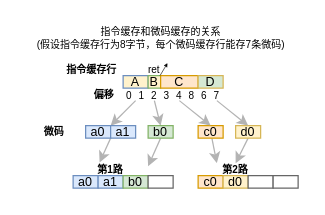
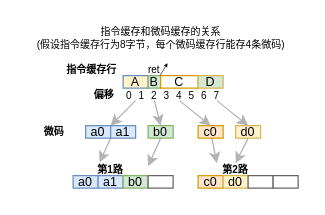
  <mxCell id="0" />
  <mxCell id="1" parent="0" />
  <mxCell id="2" style="edgeStyle=none;html=1;entryX=0;entryY=0;entryDx=0;entryDy=0;fontSize=8;exitX=1;exitY=1;exitDx=0;exitDy=0;strokeColor=#B3B3B3;fillColor=#bac8d3;" parent="1" source="9" target="21" edge="1"><mxGeometry relative="1" as="geometry"><mxPoint x="89" y="80" as="sourcePoint" /></mxGeometry></mxCell>
  <mxCell id="3" value="A" style="rounded=0;whiteSpace=wrap;html=1;fontSize=10;fillColor=#fff2cc;strokeColor=#6c8ebf;" parent="1" vertex="1"><mxGeometry x="98" y="60" width="20" height="10" as="geometry" /></mxCell>
  <mxCell id="4" style="edgeStyle=none;html=1;entryX=0.5;entryY=0;entryDx=0;entryDy=0;fontSize=8;exitX=0.5;exitY=1;exitDx=0;exitDy=0;strokeColor=#B3B3B3;" parent="1" source="11" target="28" edge="1"><mxGeometry relative="1" as="geometry"><mxPoint x="119" y="90" as="sourcePoint" /></mxGeometry></mxCell>
- <mxCell id="5" value="B" style="rounded=0;whiteSpace=wrap;html=1;fontSize=10;fillColor=#fff2cc;strokeColor=#82b366;" parent="1" vertex="1"><mxGeometry x="118" y="60" width="10" height="10" as="geometry" /></mxCell>
- <mxCell id="6" value="C" style="rounded=0;whiteSpace=wrap;html=1;fontSize=10;fillColor=#ffe6cc;strokeColor=#d79b00;" parent="1" vertex="1"><mxGeometry x="128" y="60" width="30" height="10" as="geometry" /></mxCell>
+ <mxCell id="5" value="B" style="rounded=0;whiteSpace=wrap;html=1;fontSize=10;fillColor=#d5e8d4;strokeColor=#82b366;" parent="1" vertex="1"><mxGeometry x="118" y="60" width="10" height="10" as="geometry" /></mxCell>
+ <mxCell id="6" value="C" style="rounded=0;whiteSpace=wrap;html=1;fontSize=10;fillColor=#ffffff;strokeColor=#d79b00;" parent="1" vertex="1"><mxGeometry x="128" y="60" width="30" height="10" as="geometry" /></mxCell>
  <mxCell id="7" value="D" style="rounded=0;whiteSpace=wrap;html=1;fontSize=10;fillColor=#d5e8d4;strokeColor=#d6b656;" parent="1" vertex="1"><mxGeometry x="158" y="60" width="20" height="10" as="geometry" /></mxCell>
  <mxCell id="8" value="" style="group" parent="1" vertex="1" connectable="0"><mxGeometry x="98" y="70" width="80" height="10" as="geometry" /></mxCell>
  <mxCell id="9" value="&lt;span style=&quot;font-size: 8px;&quot;&gt;0&lt;/span&gt;" style="text;html=1;strokeColor=none;fillColor=none;align=center;verticalAlign=middle;whiteSpace=wrap;rounded=0;spacingLeft=0;spacing=2;spacingRight=0;spacingBottom=1;" parent="8" vertex="1"><mxGeometry width="10" height="10" as="geometry" /></mxCell>
  <mxCell id="10" value="&lt;span style=&quot;font-size: 8px;&quot;&gt;1&lt;/span&gt;" style="text;html=1;strokeColor=none;fillColor=none;align=center;verticalAlign=middle;whiteSpace=wrap;rounded=0;spacingLeft=0;spacing=2;spacingRight=0;spacingBottom=1;" parent="8" vertex="1"><mxGeometry x="10" width="10" height="10" as="geometry" /></mxCell>
  <mxCell id="11" value="&lt;span style=&quot;font-size: 8px;&quot;&gt;2&lt;/span&gt;" style="text;html=1;strokeColor=none;fillColor=none;align=center;verticalAlign=middle;whiteSpace=wrap;rounded=0;spacingLeft=0;spacing=2;spacingRight=0;spacingBottom=1;" parent="8" vertex="1"><mxGeometry x="20" width="10" height="10" as="geometry" /></mxCell>
  <mxCell id="12" value="&lt;span style=&quot;font-size: 8px;&quot;&gt;3&lt;/span&gt;" style="text;html=1;strokeColor=none;fillColor=none;align=center;verticalAlign=middle;whiteSpace=wrap;rounded=0;spacingLeft=0;spacing=2;spacingRight=0;spacingBottom=1;" parent="8" vertex="1"><mxGeometry x="30" width="10" height="10" as="geometry" /></mxCell>
  <mxCell id="13" value="&lt;span style=&quot;font-size: 8px;&quot;&gt;4&lt;/span&gt;" style="text;html=1;strokeColor=none;fillColor=none;align=center;verticalAlign=middle;whiteSpace=wrap;rounded=0;spacingLeft=0;spacing=2;spacingRight=0;spacingBottom=1;" parent="8" vertex="1"><mxGeometry x="40" width="10" height="10" as="geometry" /></mxCell>
- <mxCell id="14" value="&lt;span style=&quot;font-size: 8px;&quot;&gt;8&lt;/span&gt;" style="text;html=1;strokeColor=none;fillColor=none;align=center;verticalAlign=middle;whiteSpace=wrap;rounded=0;spacingLeft=0;spacing=2;spacingRight=0;spacingBottom=1;" parent="8" vertex="1"><mxGeometry x="50" width="10" height="10" as="geometry" /></mxCell>
+ <mxCell id="14" value="&lt;span style=&quot;font-size: 8px;&quot;&gt;5&lt;/span&gt;" style="text;html=1;strokeColor=none;fillColor=none;align=center;verticalAlign=middle;whiteSpace=wrap;rounded=0;spacingLeft=0;spacing=2;spacingRight=0;spacingBottom=1;" parent="8" vertex="1"><mxGeometry x="50" width="10" height="10" as="geometry" /></mxCell>
  <mxCell id="15" value="&lt;span style=&quot;font-size: 8px;&quot;&gt;6&lt;/span&gt;" style="text;html=1;strokeColor=none;fillColor=none;align=center;verticalAlign=middle;whiteSpace=wrap;rounded=0;spacingLeft=0;spacing=2;spacingRight=0;spacingBottom=1;" parent="8" vertex="1"><mxGeometry x="60" width="10" height="10" as="geometry" /></mxCell>
  <mxCell id="16" value="&lt;span style=&quot;font-size: 8px;&quot;&gt;7&lt;/span&gt;" style="text;html=1;strokeColor=none;fillColor=none;align=center;verticalAlign=middle;whiteSpace=wrap;rounded=0;spacingLeft=0;spacing=2;spacingRight=0;spacingBottom=1;" parent="8" vertex="1"><mxGeometry x="70" width="10" height="10" as="geometry" /></mxCell>
  <mxCell id="17" value="&lt;b&gt;偏移&lt;/b&gt;" style="text;html=1;strokeColor=none;fillColor=none;align=center;verticalAlign=middle;whiteSpace=wrap;rounded=0;fontSize=8;" parent="1" vertex="1"><mxGeometry x="68" y="70" width="30" height="10" as="geometry" /></mxCell>
  <mxCell id="18" value="&lt;b&gt;指令缓存行&lt;/b&gt;" style="text;html=1;strokeColor=none;fillColor=none;align=center;verticalAlign=middle;whiteSpace=wrap;rounded=0;fontSize=8;" parent="1" vertex="1"><mxGeometry x="48" y="50" width="50" height="10" as="geometry" /></mxCell>
  <mxCell id="19" style="edgeStyle=none;html=1;exitX=0;exitY=1;exitDx=0;exitDy=0;fontSize=8;strokeColor=#B3B3B3;entryX=0.353;entryY=-0.056;entryDx=0;entryDy=0;entryPerimeter=0;" parent="1" source="21" target="41" edge="1"><mxGeometry relative="1" as="geometry"><mxPoint x="59" y="130" as="targetPoint" /></mxGeometry></mxCell>
  <mxCell id="20" value="a0" style="rounded=0;whiteSpace=wrap;html=1;fontSize=10;fillColor=#dae8fc;strokeColor=#6c8ebf;" parent="1" vertex="1"><mxGeometry x="68" y="100" width="20" height="10" as="geometry" /></mxCell>
  <mxCell id="21" value="a1" style="rounded=0;whiteSpace=wrap;html=1;fontSize=10;fillColor=#dae8fc;strokeColor=#6c8ebf;" parent="1" vertex="1"><mxGeometry x="88" y="100" width="20" height="10" as="geometry" /></mxCell>
  <mxCell id="22" value="&lt;font style=&quot;font-size: 10px;&quot;&gt;a0&lt;/font&gt;" style="rounded=0;whiteSpace=wrap;html=1;fontSize=8;fillColor=#dae8fc;strokeColor=#6c8ebf;" parent="1" vertex="1"><mxGeometry x="58" y="140" width="20" height="10" as="geometry" /></mxCell>
  <mxCell id="23" value="&lt;span style=&quot;font-size: 10px;&quot;&gt;a1&lt;/span&gt;" style="rounded=0;whiteSpace=wrap;html=1;fontSize=8;fillColor=#dae8fc;strokeColor=#6c8ebf;" parent="1" vertex="1"><mxGeometry x="78" y="140" width="20" height="10" as="geometry" /></mxCell>
  <mxCell id="24" value="b0" style="rounded=0;whiteSpace=wrap;html=1;fontSize=10;fillColor=#d5e8d4;strokeColor=#82b366;" parent="1" vertex="1"><mxGeometry x="98" y="140" width="20" height="10" as="geometry" /></mxCell>
  <mxCell id="25" value="&lt;font style=&quot;font-size: 10px;&quot;&gt;c0&lt;/font&gt;" style="rounded=0;whiteSpace=wrap;html=1;fontSize=10;fillColor=#ffe6cc;strokeColor=#d79b00;" parent="1" vertex="1"><mxGeometry x="158" y="140" width="20" height="10" as="geometry" /></mxCell>
  <mxCell id="26" value="d0" style="rounded=0;whiteSpace=wrap;html=1;fontSize=10;fillColor=#fff2cc;strokeColor=#d6b656;" parent="1" vertex="1"><mxGeometry x="178" y="140" width="20" height="10" as="geometry" /></mxCell>
  <mxCell id="27" style="edgeStyle=none;html=1;fontSize=8;strokeColor=#B3B3B3;exitX=0.5;exitY=1;exitDx=0;exitDy=0;entryX=1;entryY=0.25;entryDx=0;entryDy=0;" parent="1" source="28" target="41" edge="1"><mxGeometry relative="1" as="geometry"><mxPoint x="99" y="130" as="targetPoint" /></mxGeometry></mxCell>
  <mxCell id="28" value="b0" style="rounded=0;whiteSpace=wrap;html=1;fontSize=10;fillColor=#d5e8d4;strokeColor=#82b366;" parent="1" vertex="1"><mxGeometry x="118" y="100" width="20" height="10" as="geometry" /></mxCell>
  <mxCell id="29" style="edgeStyle=none;html=1;fontSize=8;strokeColor=#B3B3B3;entryX=0.25;entryY=0;entryDx=0;entryDy=0;" parent="1" source="30" target="42" edge="1"><mxGeometry relative="1" as="geometry"><mxPoint x="169" y="130" as="targetPoint" /></mxGeometry></mxCell>
  <mxCell id="30" value="&lt;font style=&quot;font-size: 10px;&quot;&gt;c0&lt;/font&gt;" style="rounded=0;whiteSpace=wrap;html=1;fontSize=10;fillColor=#ffe6cc;strokeColor=#d79b00;" parent="1" vertex="1"><mxGeometry x="158" y="100" width="20" height="10" as="geometry" /></mxCell>
  <mxCell id="31" style="edgeStyle=none;html=1;exitX=0.5;exitY=1;exitDx=0;exitDy=0;fontSize=8;strokeColor=#B3B3B3;entryX=0.5;entryY=0;entryDx=0;entryDy=0;" parent="1" source="32" target="42" edge="1"><mxGeometry relative="1" as="geometry"><mxPoint x="189" y="130" as="targetPoint" /></mxGeometry></mxCell>
  <mxCell id="32" value="d0" style="rounded=0;whiteSpace=wrap;html=1;fontSize=10;fillColor=#fff2cc;strokeColor=#d6b656;" parent="1" vertex="1"><mxGeometry x="188" y="100" width="20" height="10" as="geometry" /></mxCell>
  <mxCell id="33" value="&lt;b&gt;微码&lt;/b&gt;" style="text;html=1;strokeColor=none;fillColor=none;align=center;verticalAlign=middle;whiteSpace=wrap;rounded=0;fontSize=8;" parent="1" vertex="1"><mxGeometry x="28" y="100" width="30" height="10" as="geometry" /></mxCell>
  <mxCell id="34" style="edgeStyle=none;html=1;exitX=0.5;exitY=1;exitDx=0;exitDy=0;entryX=0.5;entryY=0;entryDx=0;entryDy=0;fontSize=8;strokeColor=#B3B3B3;" parent="1" source="13" target="30" edge="1"><mxGeometry relative="1" as="geometry" /></mxCell>
  <mxCell id="35" style="edgeStyle=none;html=1;exitX=0.5;exitY=1;exitDx=0;exitDy=0;entryX=0.5;entryY=0;entryDx=0;entryDy=0;fontSize=8;strokeColor=#B3B3B3;" parent="1" source="16" target="32" edge="1"><mxGeometry relative="1" as="geometry" /></mxCell>
  <mxCell id="36" value="" style="rounded=0;whiteSpace=wrap;html=1;fontSize=10;strokeColor=#666666;" parent="1" vertex="1"><mxGeometry x="118" y="140" width="20" height="10" as="geometry" /></mxCell>
  <mxCell id="37" value="" style="rounded=0;whiteSpace=wrap;html=1;fontSize=10;strokeColor=#666666;" parent="1" vertex="1"><mxGeometry x="198" y="140" width="20" height="10" as="geometry" /></mxCell>
  <mxCell id="38" value="" style="rounded=0;whiteSpace=wrap;html=1;fontSize=10;strokeColor=#666666;" parent="1" vertex="1"><mxGeometry x="218" y="140" width="20" height="10" as="geometry" /></mxCell>
  <mxCell id="39" style="edgeStyle=none;html=1;exitX=0.75;exitY=1;exitDx=0;exitDy=0;strokeColor=#000000;strokeWidth=0.5;fontSize=8;endSize=2;" parent="1" source="40" edge="1"><mxGeometry relative="1" as="geometry"><mxPoint x="128.5" y="30" as="sourcePoint" /><mxPoint x="133.5" y="50" as="targetPoint" /></mxGeometry></mxCell>
  <mxCell id="40" value="ret" style="text;html=1;strokeColor=none;fillColor=none;align=center;verticalAlign=middle;whiteSpace=wrap;rounded=0;dashed=1;fontSize=8;" parent="1" vertex="1"><mxGeometry x="112.5" y="50" width="20" height="10" as="geometry" /></mxCell>
  <mxCell id="41" value="&lt;b&gt;第1路&lt;br&gt;&lt;/b&gt;" style="text;html=1;strokeColor=none;fillColor=none;align=center;verticalAlign=middle;whiteSpace=wrap;rounded=0;fontSize=8;" parent="1" vertex="1"><mxGeometry x="58" y="130" width="60" height="10" as="geometry" /></mxCell>
  <mxCell id="42" value="&lt;b&gt;第2路&lt;br&gt;&lt;/b&gt;" style="text;html=1;strokeColor=none;fillColor=none;align=center;verticalAlign=middle;whiteSpace=wrap;rounded=0;fontSize=8;" parent="1" vertex="1"><mxGeometry x="158" y="130" width="60" height="10" as="geometry" /></mxCell>
- <mxCell id="43" value="指令缓存和微码缓存的关系&lt;br&gt;(假设指令缓存行为8字节，每个微码缓存行能存7条微码)" style="text;html=1;strokeColor=none;fillColor=none;align=center;verticalAlign=middle;whiteSpace=wrap;rounded=0;dashed=1;fontSize=8;" parent="1" vertex="1"><mxGeometry x="20.5" width="215" height="20" as="geometry" y="20" /></mxCell>
+ <mxCell id="43" value="指令缓存和微码缓存的关系&lt;br&gt;(假设指令缓存行为8字节，每个微码缓存行能存4条微码)" style="text;html=1;strokeColor=none;fillColor=none;align=center;verticalAlign=middle;whiteSpace=wrap;rounded=0;dashed=1;fontSize=8;" parent="1" vertex="1"><mxGeometry x="20.5" width="215" height="20" as="geometry" y="20" /></mxCell>
